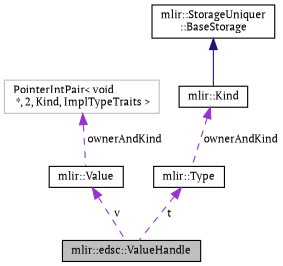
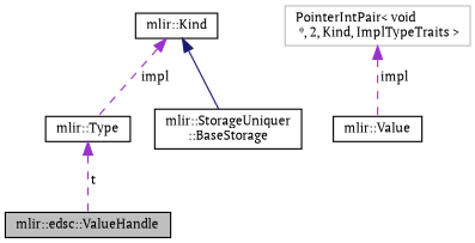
  digraph {
    fontname="PT Serif"
    node [color=black fontname="PT Serif" fontsize=10 shape=record]
    edge [color=darkorchid3 dir=back fontname="PT Serif" fontsize=10 labelfontname=Helvetica labelfontsize=10 style=dashed]
    n1 [fillcolor=grey75 fontcolor=black height=0.2 label="mlir::edsc::ValueHandle" style=filled width=0.4]
    n2 [height=0.2 label="mlir::Value" width=0.4]
    n3 [color=grey75 height=0.2 label="PointerIntPair\< void\l *, 2, Kind, ImplTypeTraits \>" width=0.4]
    n4 [height=0.2 label="mlir::Type" width=0.4]
    n5 [height=0.2 label="mlir::Kind" width=0.4]
    n6 [height=0.2 label="mlir::StorageUniquer\l::BaseStorage" width=0.4]
-   n2 -> n1 [label=" v"]
-   n3 -> n2 [label=" ownerAndKind"]
+   n3 -> n2 [label=" impl"]
    n4 -> n1 [label=" t"]
-   n5 -> n4 [label=" ownerAndKind"]
-   n6 -> n5 [color=midnightblue style=solid]
+   n5 -> n4 [label=" impl"]
+   n5 -> n6 [color=midnightblue style=solid]
  }
